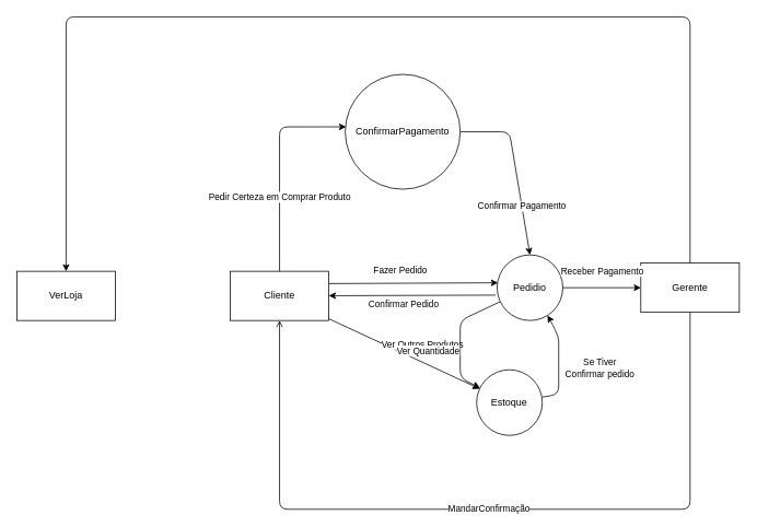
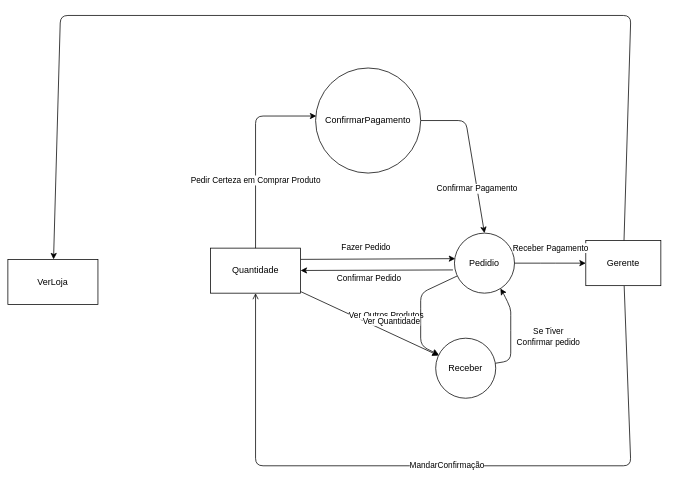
  <mxCell id="0" />
  <mxCell id="1" parent="0" />
  <mxCell id="2" style="edgeStyle=none;html=1;entryX=0.013;entryY=0.425;entryDx=0;entryDy=0;exitX=1;exitY=0.25;exitDx=0;exitDy=0;entryPerimeter=0;" edge="1" parent="1" source="5" target="9"><mxGeometry relative="1" as="geometry"><mxPoint x="530" y="360" as="targetPoint" /></mxGeometry></mxCell>
  <mxCell id="3" value="Fazer Pedido" style="edgeLabel;html=1;align=center;verticalAlign=middle;resizable=0;points=[];" vertex="1" connectable="0" parent="2"><mxGeometry x="-0.162" y="-3" relative="1" as="geometry"><mxPoint y="-19" as="offset" /></mxGeometry></mxCell>
  <mxCell id="4" value="Ver Outros Produtos" style="edgeStyle=none;html=1;" edge="1" parent="1" source="5" target="11"><mxGeometry x="0.143" y="20" relative="1" as="geometry"><mxPoint as="offset" /></mxGeometry></mxCell>
- <mxCell id="5" value="Cliente" style="rounded=0;whiteSpace=wrap;html=1;" vertex="1" parent="1"><mxGeometry x="280" y="330" width="120" height="60" as="geometry" /></mxCell>
+ <mxCell id="5" value="Quantidade" style="rounded=0;whiteSpace=wrap;html=1;" vertex="1" parent="1"><mxGeometry x="280" y="330" width="120" height="60" as="geometry" /></mxCell>
  <mxCell id="6" value="Confirmar Pedido" style="edgeStyle=none;html=1;exitX=-0.025;exitY=0.613;exitDx=0;exitDy=0;exitPerimeter=0;" edge="1" parent="1" source="9" target="5"><mxGeometry x="0.102" y="11" relative="1" as="geometry"><mxPoint x="580" y="351" as="sourcePoint" /><mxPoint as="offset" /></mxGeometry></mxCell>
  <mxCell id="7" style="edgeStyle=none;html=1;" edge="1" parent="1" source="9" target="11"><mxGeometry relative="1" as="geometry"><Array as="points"><mxPoint x="560" y="390" /><mxPoint x="560" y="420" /><mxPoint x="560" y="460" /></Array></mxGeometry></mxCell>
  <mxCell id="8" value="Ver Quantidade" style="edgeLabel;html=1;align=center;verticalAlign=middle;resizable=0;points=[];" vertex="1" connectable="0" parent="7"><mxGeometry x="0.194" y="-1" relative="1" as="geometry"><mxPoint x="-39" as="offset" /></mxGeometry></mxCell>
  <mxCell id="9" value="Pedidio" style="ellipse;whiteSpace=wrap;html=1;aspect=fixed;" vertex="1" parent="1"><mxGeometry x="605" y="310" width="80" height="80" as="geometry" /></mxCell>
  <mxCell id="10" value="Se Tiver&lt;div&gt;Confirmar pedido&lt;/div&gt;" style="edgeStyle=none;html=1;" edge="1" parent="1" source="11" target="9"><mxGeometry x="-0.113" y="-50" relative="1" as="geometry"><Array as="points"><mxPoint x="680" y="480" /><mxPoint x="680" y="430" /><mxPoint x="680" y="410" /><mxPoint x="670" y="390" /></Array><mxPoint as="offset" /></mxGeometry></mxCell>
- <mxCell id="11" value="Estoque" style="ellipse;whiteSpace=wrap;html=1;aspect=fixed;" vertex="1" parent="1"><mxGeometry x="580" y="450" width="80" height="80" as="geometry" /></mxCell>
+ <mxCell id="11" value="Receber" style="ellipse;whiteSpace=wrap;html=1;aspect=fixed;" vertex="1" parent="1"><mxGeometry x="580" y="450" width="80" height="80" as="geometry" /></mxCell>
  <mxCell id="12" value="Confirmar Pagamento" style="edgeStyle=none;html=1;entryX=0.5;entryY=0;entryDx=0;entryDy=0;" edge="1" parent="1" source="13" target="9"><mxGeometry x="0.429" relative="1" as="geometry"><Array as="points"><mxPoint x="620" y="160" /></Array><mxPoint as="offset" /></mxGeometry></mxCell>
  <mxCell id="13" value="ConfirmarPagamento" style="ellipse;whiteSpace=wrap;html=1;aspect=fixed;" vertex="1" parent="1"><mxGeometry x="420" y="90" width="140" height="140" as="geometry" /></mxCell>
  <mxCell id="14" value="&lt;div style=&quot;text-align: justify;&quot;&gt;&lt;span style=&quot;background-color: light-dark(#ffffff, var(--ge-dark-color, #121212));&quot;&gt;Pedir Certeza em Comprar Produto&lt;/span&gt;&lt;/div&gt;" style="edgeStyle=none;html=1;entryX=0.007;entryY=0.457;entryDx=0;entryDy=0;entryPerimeter=0;" edge="1" parent="1" source="5" target="13"><mxGeometry x="-0.3" relative="1" as="geometry"><Array as="points"><mxPoint x="340" y="154" /></Array><mxPoint as="offset" /></mxGeometry></mxCell>
  <mxCell id="15" value="MandarConfirmação" style="edgeStyle=none;html=1;endArrow=open;" edge="1" parent="1" source="17" target="5"><mxGeometry relative="1" as="geometry"><Array as="points"><mxPoint x="840" y="620" /><mxPoint x="600" y="620" /><mxPoint x="340" y="620" /></Array></mxGeometry></mxCell>
  <mxCell id="16" style="edgeStyle=none;html=1;" edge="1" parent="1" source="17" target="19"><mxGeometry relative="1" as="geometry"><Array as="points"><mxPoint x="840" y="20" /><mxPoint x="80" y="20" /></Array></mxGeometry></mxCell>
- <mxCell id="17" value="Gerente" style="rounded=0;whiteSpace=wrap;html=1;" vertex="1" parent="1"><mxGeometry x="780" y="320" width="120" height="60" as="geometry" /></mxCell>
+ <mxCell id="17" value="Gerente" style="rounded=0;whiteSpace=wrap;html=1;" vertex="1" parent="1"><mxGeometry x="780" y="320" width="100" height="60" as="geometry" /></mxCell>
  <mxCell id="18" value="Receber Pagamento" style="edgeStyle=none;html=1;entryX=0;entryY=0.5;entryDx=0;entryDy=0;" edge="1" parent="1" source="9" target="17"><mxGeometry y="20" relative="1" as="geometry"><Array as="points"><mxPoint x="730" y="350" /></Array><mxPoint as="offset" /></mxGeometry></mxCell>
- <mxCell id="19" value="VerLoja" style="rounded=0;whiteSpace=wrap;html=1;" vertex="1" parent="1"><mxGeometry x="20" y="330" width="120" height="60" as="geometry" /></mxCell>
+ <mxCell id="19" value="VerLoja" style="rounded=0;whiteSpace=wrap;html=1;" vertex="1" parent="1"><mxGeometry x="10" y="345" width="120" height="60" as="geometry" /></mxCell>
